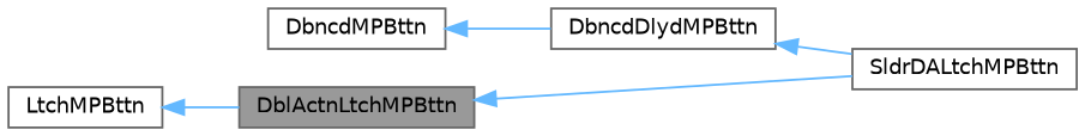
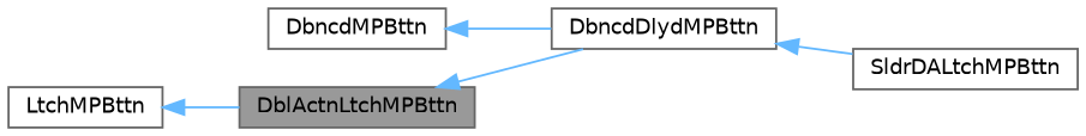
  digraph {
    rankdir=LR
    node [color=gray40 fillcolor=white fontname=Helvetica fontsize=10 shape=box style=filled]
    edge [color=steelblue1 dir=back fontname=Helvetica fontsize=10 labelfontname=Helvetica labelfontsize=10 style=solid]
    n1 [fillcolor=grey60 fontcolor=black height=0.2 label=DblActnLtchMPBttn width=0.4]
    n2 [height=0.2 label=SldrDALtchMPBttn width=0.4]
    n3 [height=0.2 label=LtchMPBttn width=0.4]
    n4 [height=0.2 label=DbncdDlydMPBttn width=0.4]
    n5 [height=0.2 label=DbncdMPBttn width=0.4]
-   n1 -> n2
+   n1 -> n4
    n3 -> n1
    n4 -> n2
    n5 -> n4
  }
